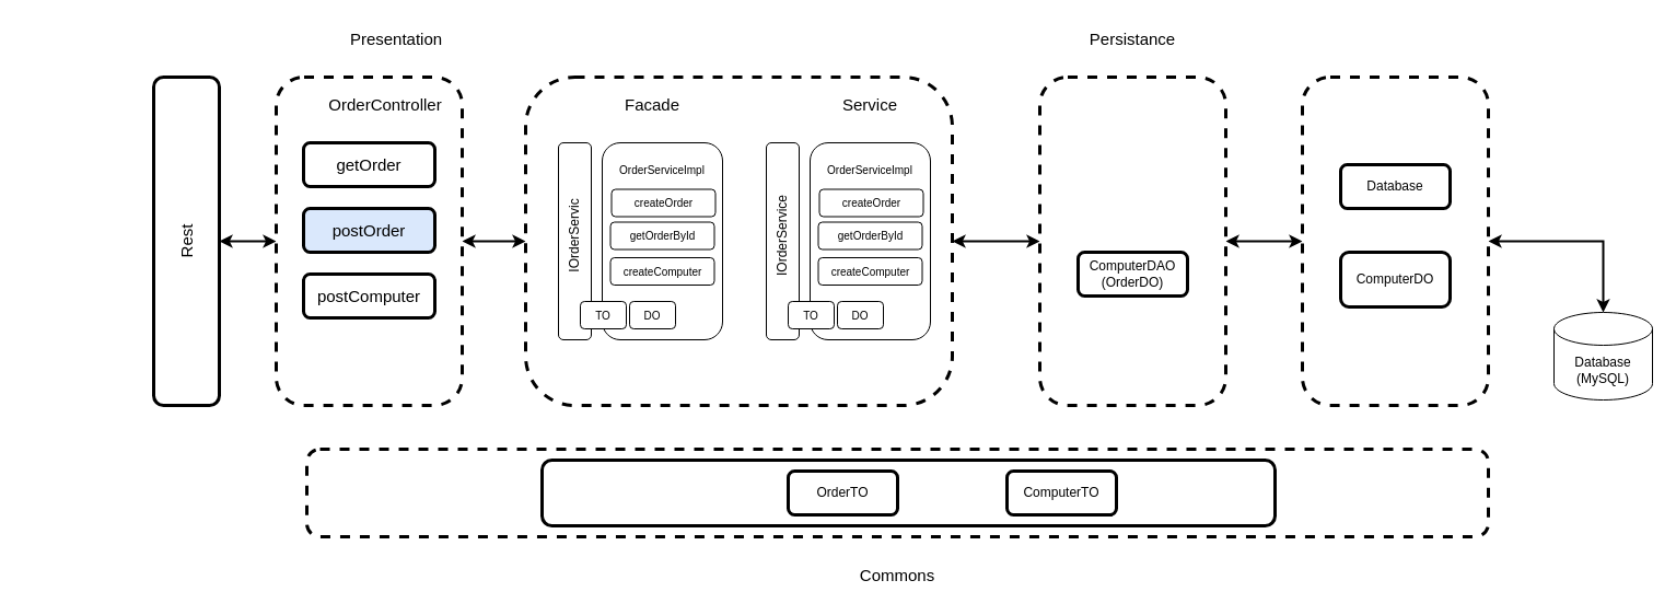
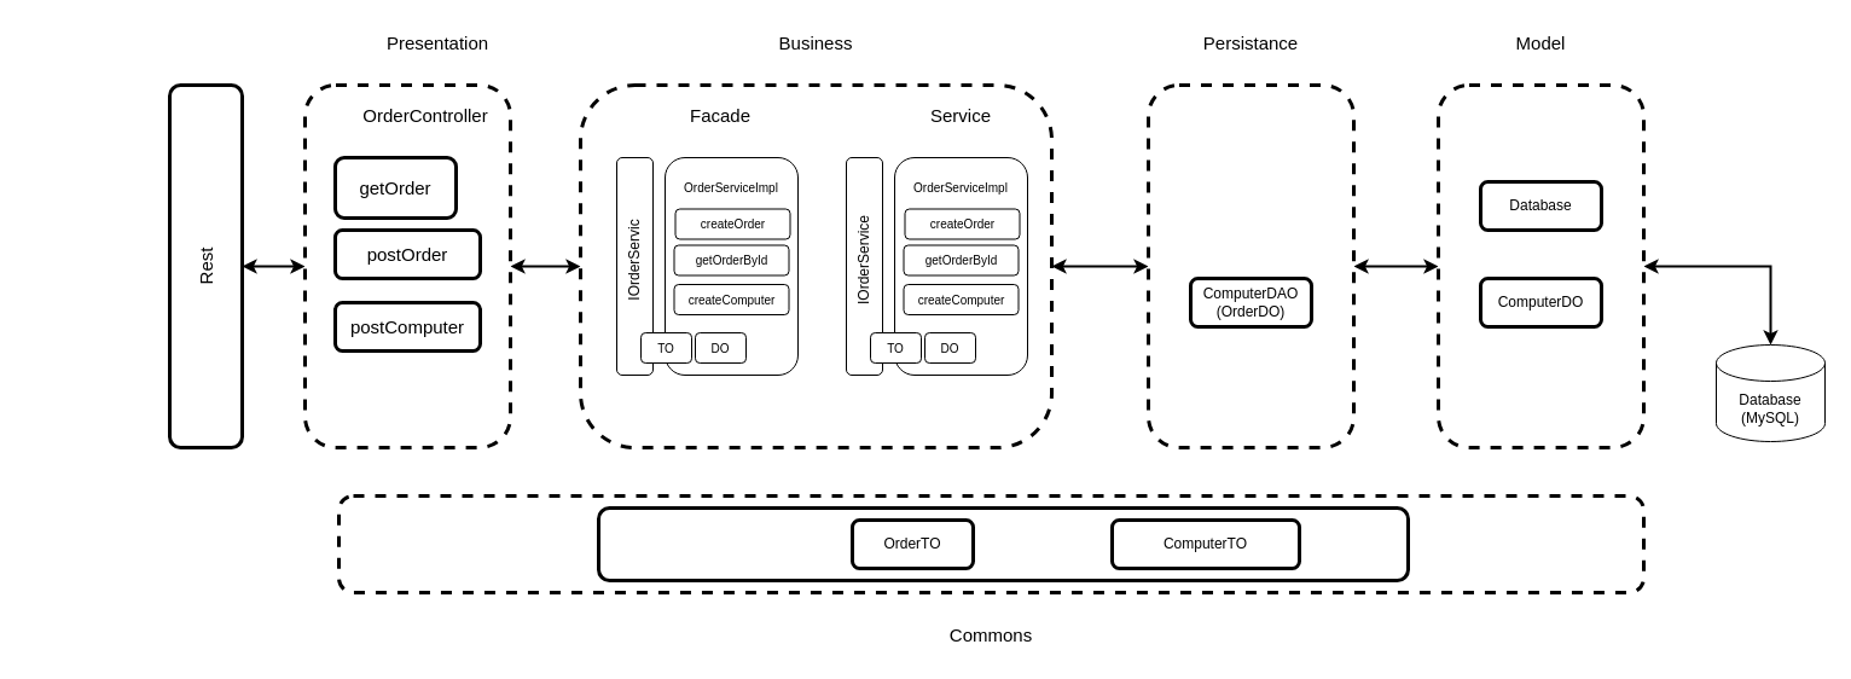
  <mxCell id="0" />
  <mxCell id="1" parent="0" />
  <mxCell id="2" style="edgeStyle=orthogonalEdgeStyle;rounded=0;orthogonalLoop=1;jettySize=auto;html=1;exitX=0.5;exitY=0;exitDx=0;exitDy=0;exitPerimeter=0;entryX=1;entryY=0.5;entryDx=0;entryDy=0;strokeWidth=2;startArrow=classic;startFill=1;" edge="1" parent="1" source="3" target="5"><mxGeometry relative="1" as="geometry" /></mxCell>
  <mxCell id="3" value="Database&lt;br&gt;(MySQL)" style="shape=cylinder3;whiteSpace=wrap;html=1;boundedLbl=1;backgroundOutline=1;size=15;" vertex="1" parent="1"><mxGeometry x="1420" y="285" width="90" height="80" as="geometry" /></mxCell>
  <mxCell id="4" style="edgeStyle=orthogonalEdgeStyle;rounded=0;orthogonalLoop=1;jettySize=auto;html=1;entryX=1;entryY=0.5;entryDx=0;entryDy=0;fontSize=15;startArrow=classic;startFill=1;strokeWidth=2;" edge="1" parent="1" source="5" target="7"><mxGeometry relative="1" as="geometry" /></mxCell>
  <mxCell id="5" value="" style="rounded=1;whiteSpace=wrap;html=1;dashed=1;strokeWidth=3;" vertex="1" parent="1"><mxGeometry x="1190" y="70" width="170" height="300" as="geometry" /></mxCell>
  <mxCell id="6" style="edgeStyle=orthogonalEdgeStyle;rounded=0;orthogonalLoop=1;jettySize=auto;html=1;fontSize=15;startArrow=classic;startFill=1;strokeWidth=2;" edge="1" parent="1" source="7" target="9"><mxGeometry relative="1" as="geometry" /></mxCell>
  <mxCell id="7" value="" style="rounded=1;whiteSpace=wrap;html=1;dashed=1;strokeWidth=3;" vertex="1" parent="1"><mxGeometry x="950" y="70" width="170" height="300" as="geometry" /></mxCell>
  <mxCell id="8" style="edgeStyle=orthogonalEdgeStyle;rounded=0;orthogonalLoop=1;jettySize=auto;html=1;entryX=1;entryY=0.5;entryDx=0;entryDy=0;fontSize=15;startArrow=classic;startFill=1;strokeWidth=2;" edge="1" parent="1" source="9" target="11"><mxGeometry relative="1" as="geometry" /></mxCell>
  <mxCell id="9" value="" style="rounded=1;whiteSpace=wrap;html=1;dashed=1;strokeWidth=3;" vertex="1" parent="1"><mxGeometry x="480" y="70" width="390" height="300" as="geometry" /></mxCell>
  <mxCell id="10" style="edgeStyle=orthogonalEdgeStyle;rounded=0;orthogonalLoop=1;jettySize=auto;html=1;entryX=0.5;entryY=1;entryDx=0;entryDy=0;fontSize=15;startArrow=classic;startFill=1;strokeWidth=2;" edge="1" parent="1" source="11" target="17"><mxGeometry relative="1" as="geometry" /></mxCell>
  <mxCell id="11" value="" style="rounded=1;whiteSpace=wrap;html=1;dashed=1;strokeWidth=3;" vertex="1" parent="1"><mxGeometry x="252" y="70" width="170" height="300" as="geometry" /></mxCell>
  <mxCell id="12" value="" style="rounded=1;whiteSpace=wrap;html=1;dashed=1;strokeWidth=3;" vertex="1" parent="1"><mxGeometry x="280" y="410" width="1080" height="80" as="geometry" /></mxCell>
  <mxCell id="13" value="" style="rounded=1;whiteSpace=wrap;html=1;strokeWidth=3;" vertex="1" parent="1"><mxGeometry x="495" y="420" width="670" height="60" as="geometry" /></mxCell>
- <mxCell id="14" value="OrderTO" style="rounded=1;whiteSpace=wrap;html=1;strokeWidth=3;" vertex="1" parent="1"><mxGeometry x="720" y="430" width="100" height="40" as="geometry" /></mxCell>
- <mxCell id="15" value="ComputerTO" style="rounded=1;whiteSpace=wrap;html=1;strokeWidth=3;" vertex="1" parent="1"><mxGeometry x="920" y="430" width="100" height="40" as="geometry" /></mxCell>
+ <mxCell id="14" value="OrderTO" style="rounded=1;whiteSpace=wrap;html=1;strokeWidth=3;" vertex="1" parent="1"><mxGeometry x="705" y="430" width="100" height="40" as="geometry" /></mxCell>
+ <mxCell id="15" value="ComputerTO" style="rounded=1;whiteSpace=wrap;html=1;strokeWidth=3;" vertex="1" parent="1"><mxGeometry x="920" y="430" width="155" height="40" as="geometry" /></mxCell>
  <mxCell id="16" value="&lt;font style=&quot;font-size: 15px;&quot;&gt;Commons&lt;/font&gt;" style="text;html=1;strokeColor=none;fillColor=none;align=center;verticalAlign=middle;whiteSpace=wrap;rounded=0;" vertex="1" parent="1"><mxGeometry x="790" y="510" width="60" height="30" as="geometry" /></mxCell>
  <mxCell id="17" value="Rest" style="rounded=1;whiteSpace=wrap;html=1;fontSize=15;strokeWidth=3;rotation=-90;" vertex="1" parent="1"><mxGeometry x="20" y="190" width="300" height="60" as="geometry" /></mxCell>
+ <mxCell id="18" value="&lt;font style=&quot;font-size: 15px;&quot;&gt;Model&lt;/font&gt;" style="text;html=1;strokeColor=none;fillColor=none;align=center;verticalAlign=middle;whiteSpace=wrap;rounded=0;" vertex="1" parent="1"><mxGeometry x="1245" y="20" width="60" height="30" as="geometry" /></mxCell>
  <mxCell id="19" value="&lt;font style=&quot;font-size: 15px;&quot;&gt;Persistance&lt;/font&gt;" style="text;html=1;strokeColor=none;fillColor=none;align=center;verticalAlign=middle;whiteSpace=wrap;rounded=0;" vertex="1" parent="1"><mxGeometry x="1005" y="20" width="60" height="30" as="geometry" /></mxCell>
+ <mxCell id="20" value="&lt;font style=&quot;font-size: 15px;&quot;&gt;Business&lt;br&gt;&lt;/font&gt;" style="text;html=1;strokeColor=none;fillColor=none;align=center;verticalAlign=middle;whiteSpace=wrap;rounded=0;" vertex="1" parent="1"><mxGeometry x="645" y="20" width="60" height="30" as="geometry" /></mxCell>
  <mxCell id="21" value="&lt;font style=&quot;font-size: 15px;&quot;&gt;Presentation&lt;/font&gt;" style="text;html=1;strokeColor=none;fillColor=none;align=center;verticalAlign=middle;whiteSpace=wrap;rounded=0;" vertex="1" parent="1"><mxGeometry x="332" y="20" width="60" height="30" as="geometry" /></mxCell>
  <mxCell id="22" value="OrderController" style="text;html=1;strokeColor=none;fillColor=none;align=center;verticalAlign=middle;whiteSpace=wrap;rounded=0;fontSize=15;" vertex="1" parent="1"><mxGeometry x="322" y="80" width="60" height="30" as="geometry" /></mxCell>
- <mxCell id="23" value="getOrder" style="rounded=1;whiteSpace=wrap;html=1;fontSize=15;strokeWidth=3;" vertex="1" parent="1"><mxGeometry x="277" y="130" width="120" height="40" as="geometry" /></mxCell>
- <mxCell id="24" value="postOrder" style="rounded=1;whiteSpace=wrap;html=1;fontSize=15;strokeWidth=3;fillColor=#dae8fc;" vertex="1" parent="1"><mxGeometry x="277" y="190" width="120" height="40" as="geometry" /></mxCell>
+ <mxCell id="23" value="getOrder" style="rounded=1;whiteSpace=wrap;html=1;fontSize=15;strokeWidth=3;" vertex="1" parent="1"><mxGeometry x="277" y="130" width="100" height="50" as="geometry" /></mxCell>
+ <mxCell id="24" value="postOrder" style="rounded=1;whiteSpace=wrap;html=1;fontSize=15;strokeWidth=3;" vertex="1" parent="1"><mxGeometry x="277" y="190" width="120" height="40" as="geometry" /></mxCell>
  <mxCell id="25" value="postComputer" style="rounded=1;whiteSpace=wrap;html=1;fontSize=15;strokeWidth=3;" vertex="1" parent="1"><mxGeometry x="277" y="250" width="120" height="40" as="geometry" /></mxCell>
  <mxCell id="26" value="Database" style="rounded=1;whiteSpace=wrap;html=1;strokeWidth=3;" vertex="1" parent="1"><mxGeometry x="1225" y="150" width="100" height="40" as="geometry" /></mxCell>
- <mxCell id="27" value="ComputerDO" style="rounded=1;whiteSpace=wrap;html=1;strokeWidth=3;" vertex="1" parent="1"><mxGeometry x="1225" y="230" width="100" height="50" as="geometry" /></mxCell>
+ <mxCell id="27" value="ComputerDO" style="rounded=1;whiteSpace=wrap;html=1;strokeWidth=3;" vertex="1" parent="1"><mxGeometry x="1225" y="230" width="100" height="40" as="geometry" /></mxCell>
  <mxCell id="28" value="ComputerDAO&lt;br&gt;(OrderDO)" style="rounded=1;whiteSpace=wrap;html=1;strokeWidth=3;" vertex="1" parent="1"><mxGeometry x="985" y="230" width="100" height="40" as="geometry" /></mxCell>
  <mxCell id="29" value="" style="rounded=1;whiteSpace=wrap;html=1;" vertex="1" parent="1"><mxGeometry x="740" y="130" width="110" height="180" as="geometry" /></mxCell>
  <mxCell id="30" value="" style="rounded=1;whiteSpace=wrap;html=1;" vertex="1" parent="1"><mxGeometry x="700" y="130" width="30" height="180" as="geometry" /></mxCell>
  <mxCell id="31" value="IOrderService" style="text;html=1;strokeColor=none;fillColor=none;align=center;verticalAlign=middle;whiteSpace=wrap;rounded=0;rotation=-90;" vertex="1" parent="1"><mxGeometry x="685" y="200" width="60" height="30" as="geometry" /></mxCell>
  <mxCell id="32" value="OrderServiceImpl" style="text;html=1;strokeColor=none;fillColor=none;align=center;verticalAlign=middle;whiteSpace=wrap;rounded=0;fontSize=10;" vertex="1" parent="1"><mxGeometry x="765" y="140" width="60" height="30" as="geometry" /></mxCell>
  <mxCell id="33" value="createOrder" style="rounded=1;whiteSpace=wrap;html=1;fontSize=10;" vertex="1" parent="1"><mxGeometry x="748.5" y="172.5" width="95" height="25" as="geometry" /></mxCell>
  <mxCell id="34" value="getOrderById" style="rounded=1;whiteSpace=wrap;html=1;fontSize=10;" vertex="1" parent="1"><mxGeometry x="747.5" y="202.5" width="95" height="25" as="geometry" /></mxCell>
  <mxCell id="35" value="createComputer" style="rounded=1;whiteSpace=wrap;html=1;fontSize=10;" vertex="1" parent="1"><mxGeometry x="747.5" y="235" width="95" height="25" as="geometry" /></mxCell>
  <mxCell id="36" value="DO" style="rounded=1;whiteSpace=wrap;html=1;fontSize=10;" vertex="1" parent="1"><mxGeometry x="765" y="275" width="42" height="25" as="geometry" /></mxCell>
  <mxCell id="37" value="TO" style="rounded=1;whiteSpace=wrap;html=1;fontSize=10;" vertex="1" parent="1"><mxGeometry x="720" y="275" width="42" height="25" as="geometry" /></mxCell>
  <mxCell id="38" value="" style="rounded=1;whiteSpace=wrap;html=1;" vertex="1" parent="1"><mxGeometry x="550" y="130" width="110" height="180" as="geometry" /></mxCell>
  <mxCell id="39" value="" style="rounded=1;whiteSpace=wrap;html=1;" vertex="1" parent="1"><mxGeometry x="510" y="130" width="30" height="180" as="geometry" /></mxCell>
  <mxCell id="40" value="IOrderServic" style="text;html=1;strokeColor=none;fillColor=none;align=center;verticalAlign=middle;whiteSpace=wrap;rounded=0;rotation=-90;" vertex="1" parent="1"><mxGeometry x="495" y="200" width="60" height="30" as="geometry" /></mxCell>
  <mxCell id="41" value="OrderServiceImpl" style="text;html=1;strokeColor=none;fillColor=none;align=center;verticalAlign=middle;whiteSpace=wrap;rounded=0;fontSize=10;" vertex="1" parent="1"><mxGeometry x="575" y="140" width="60" height="30" as="geometry" /></mxCell>
  <mxCell id="42" value="createOrder" style="rounded=1;whiteSpace=wrap;html=1;fontSize=10;" vertex="1" parent="1"><mxGeometry x="558.5" y="172.5" width="95" height="25" as="geometry" /></mxCell>
  <mxCell id="43" value="getOrderById" style="rounded=1;whiteSpace=wrap;html=1;fontSize=10;" vertex="1" parent="1"><mxGeometry x="557.5" y="202.5" width="95" height="25" as="geometry" /></mxCell>
  <mxCell id="44" value="createComputer" style="rounded=1;whiteSpace=wrap;html=1;fontSize=10;" vertex="1" parent="1"><mxGeometry x="557.5" y="235" width="95" height="25" as="geometry" /></mxCell>
  <mxCell id="45" value="DO" style="rounded=1;whiteSpace=wrap;html=1;fontSize=10;" vertex="1" parent="1"><mxGeometry x="575" y="275" width="42" height="25" as="geometry" /></mxCell>
  <mxCell id="46" value="TO" style="rounded=1;whiteSpace=wrap;html=1;fontSize=10;" vertex="1" parent="1"><mxGeometry x="530" y="275" width="42" height="25" as="geometry" /></mxCell>
  <mxCell id="47" value="&lt;font style=&quot;font-size: 15px;&quot;&gt;Facade&lt;br&gt;&lt;/font&gt;" style="text;html=1;strokeColor=none;fillColor=none;align=center;verticalAlign=middle;whiteSpace=wrap;rounded=0;" vertex="1" parent="1"><mxGeometry x="566" y="80" width="60" height="30" as="geometry" /></mxCell>
  <mxCell id="48" value="&lt;font style=&quot;font-size: 15px;&quot;&gt;Service&lt;br&gt;&lt;/font&gt;" style="text;html=1;strokeColor=none;fillColor=none;align=center;verticalAlign=middle;whiteSpace=wrap;rounded=0;" vertex="1" parent="1"><mxGeometry x="765" y="80" width="60" height="30" as="geometry" /></mxCell>
